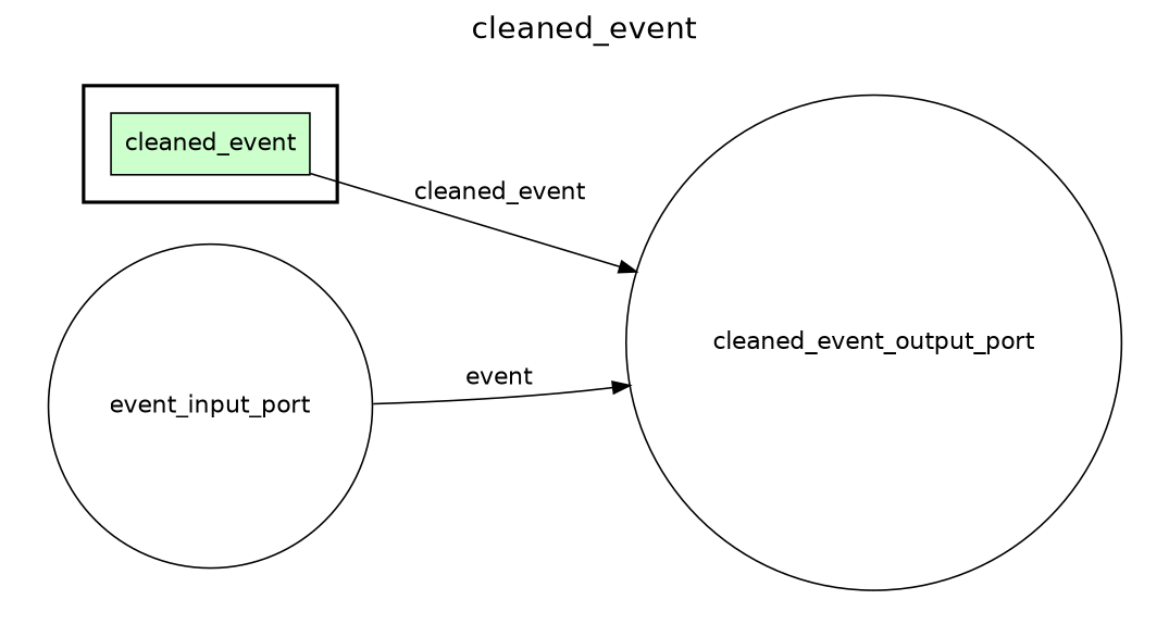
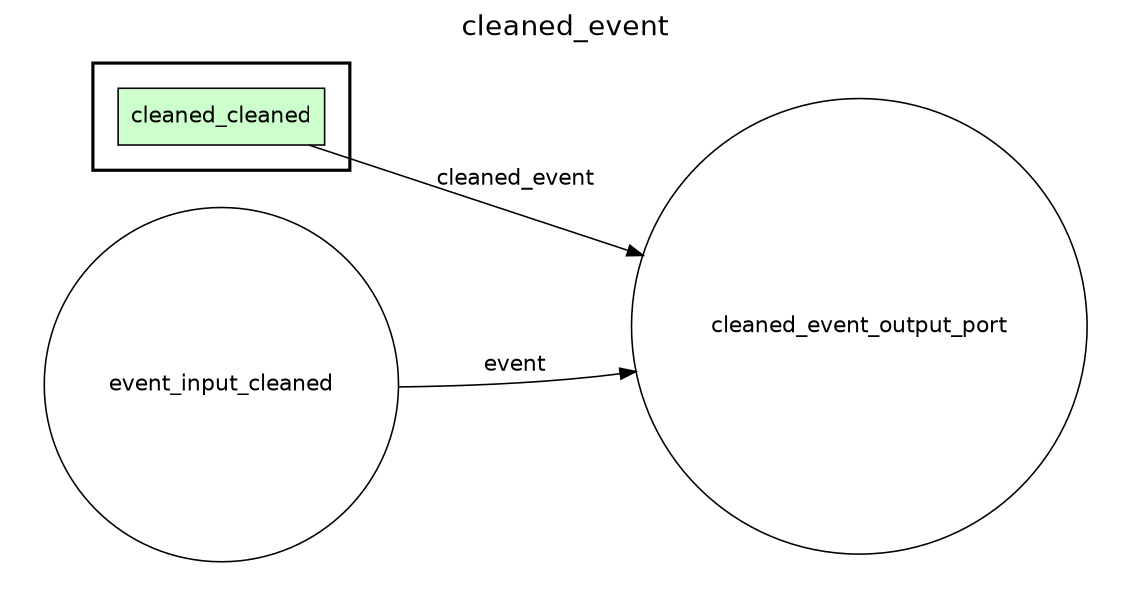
  digraph {
    fontname=Helvetica
    fontsize=18
    label=cleaned_event
    labelloc=t
    rankdir=LR
    node [fillcolor="#FFFFFF" fontname=Helvetica peripheries=1 shape=circle style=filled]
    edge [fontname=Helvetica]
-   cleaned_event [fillcolor="#CCFFCC" shape=box]
-   event_input_port [width=0.2]
+   cleaned_event [fillcolor="#CCFFCC" shape=box label=cleaned_cleaned]
+   event_input_port [width=0.2 label=event_input_cleaned]
    cleaned_event_output_port [width=0.2]
    subgraph cluster_1 {
      color=black
      label=""
      penwidth=2
      subgraph cluster_2 {
        color=black
        label=""
        penwidth=0
        cleaned_event
      }
    }
    subgraph cluster_3 {
      label=""
      penwidth=0
      subgraph cluster_4 {
        label=""
        penwidth=0
        event_input_port
      }
    }
    subgraph cluster_5 {
      label=""
      penwidth=0
      subgraph cluster_6 {
        label=""
        penwidth=0
        cleaned_event_output_port
      }
    }
    cleaned_event -> cleaned_event_output_port [label=cleaned_event]
    event_input_port -> cleaned_event_output_port [label=event]
  }
